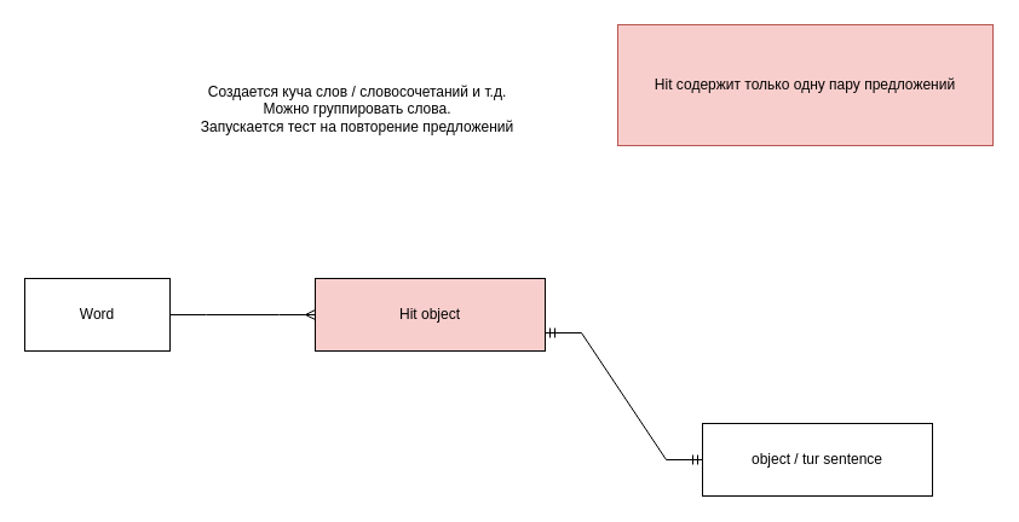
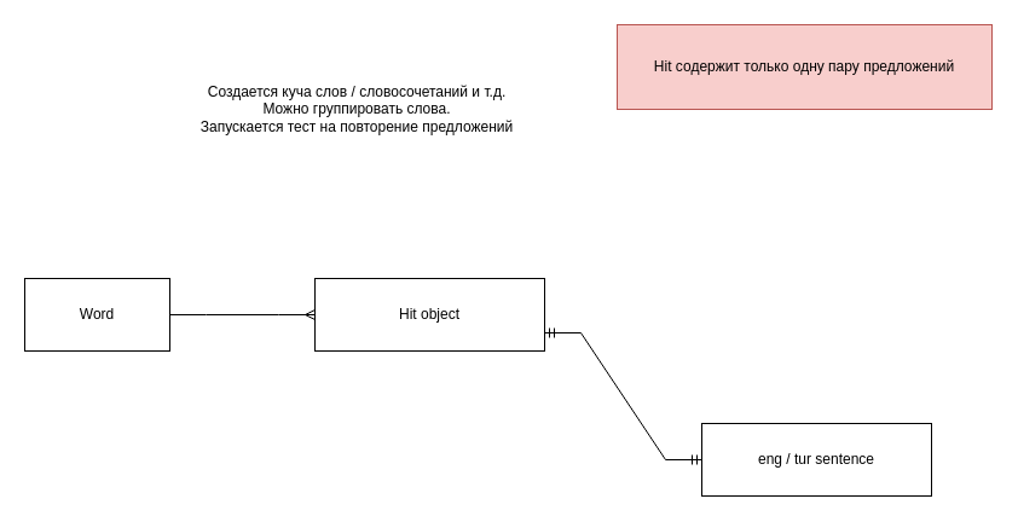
  <mxCell id="0" />
  <mxCell id="1" parent="0" />
  <mxCell id="2" value="Word" style="rounded=0;whiteSpace=wrap;html=1;" parent="1" vertex="1"><mxGeometry x="20" y="230" width="120" height="60" as="geometry" /></mxCell>
- <mxCell id="3" value="Hit object" style="rounded=0;whiteSpace=wrap;html=1;fillColor=#f8cecc;" parent="1" vertex="1"><mxGeometry x="260" y="230" width="190" height="60" as="geometry" /></mxCell>
- <mxCell id="4" value="object / tur sentence" style="rounded=0;whiteSpace=wrap;html=1;" parent="1" vertex="1"><mxGeometry x="580" y="350" width="190" height="60" as="geometry" /></mxCell>
+ <mxCell id="3" value="Hit object" style="rounded=0;whiteSpace=wrap;html=1;" parent="1" vertex="1"><mxGeometry x="260" y="230" width="190" height="60" as="geometry" /></mxCell>
+ <mxCell id="4" value="eng / tur sentence" style="rounded=0;whiteSpace=wrap;html=1;" parent="1" vertex="1"><mxGeometry x="580" y="350" width="190" height="60" as="geometry" /></mxCell>
  <mxCell id="5" value="" style="edgeStyle=entityRelationEdgeStyle;fontSize=12;html=1;endArrow=ERmany;rounded=0;exitX=1;exitY=0.5;exitDx=0;exitDy=0;entryX=0;entryY=0.5;entryDx=0;entryDy=0;" parent="1" source="2" target="3" edge="1"><mxGeometry width="100" height="100" relative="1" as="geometry"><mxPoint x="350" y="330" as="sourcePoint" /><mxPoint x="450" y="230" as="targetPoint" /></mxGeometry></mxCell>
  <mxCell id="6" value="Создается куча слов / словосочетаний и т.д.&lt;br&gt;Можно группировать слова.&lt;br&gt;Запускается тест на повторение предложений" style="text;html=1;strokeColor=none;fillColor=none;align=center;verticalAlign=middle;whiteSpace=wrap;rounded=0;" vertex="1" parent="1"><mxGeometry x="140" y="40" width="310" height="100" as="geometry" /></mxCell>
  <mxCell id="7" value="" style="edgeStyle=entityRelationEdgeStyle;fontSize=12;html=1;endArrow=ERmandOne;startArrow=ERmandOne;rounded=0;exitX=1;exitY=0.75;exitDx=0;exitDy=0;entryX=0;entryY=0.5;entryDx=0;entryDy=0;" edge="1" parent="1" source="3" target="4"><mxGeometry width="100" height="100" relative="1" as="geometry"><mxPoint x="350" y="210" as="sourcePoint" /><mxPoint x="450" y="110" as="targetPoint" /></mxGeometry></mxCell>
- <mxCell id="8" value="Hit содержит только одну пару предложений" style="text;html=1;strokeColor=#b85450;fillColor=#f8cecc;align=center;verticalAlign=middle;whiteSpace=wrap;rounded=0;" vertex="1" parent="1"><mxGeometry x="510" y="20" width="310" height="100" as="geometry" /></mxCell>
+ <mxCell id="8" value="Hit содержит только одну пару предложений" style="text;html=1;strokeColor=#b85450;fillColor=#f8cecc;align=center;verticalAlign=middle;whiteSpace=wrap;rounded=0;" vertex="1" parent="1"><mxGeometry x="510" y="20" width="310" height="70" as="geometry" /></mxCell>
